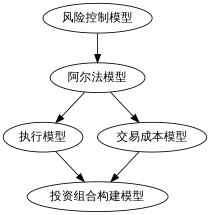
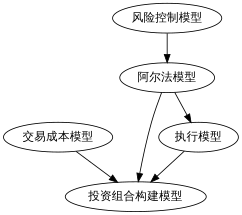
  digraph {
    fontname="IBM Plex Mono"
    shape=box
    node [fontname="IBM Plex Mono"]
    edge [fontname="IBM Plex Mono"]
    "阿尔法模型"
    "投资组合构建模型"
    "执行模型"
    "风险控制模型"
    "交易成本模型"
-   "阿尔法模型" -> "交易成本模型"
+   "阿尔法模型" -> "投资组合构建模型"
    "阿尔法模型" -> "执行模型"
    "执行模型" -> "投资组合构建模型"
    "风险控制模型" -> "阿尔法模型"
    "交易成本模型" -> "投资组合构建模型"
  }
